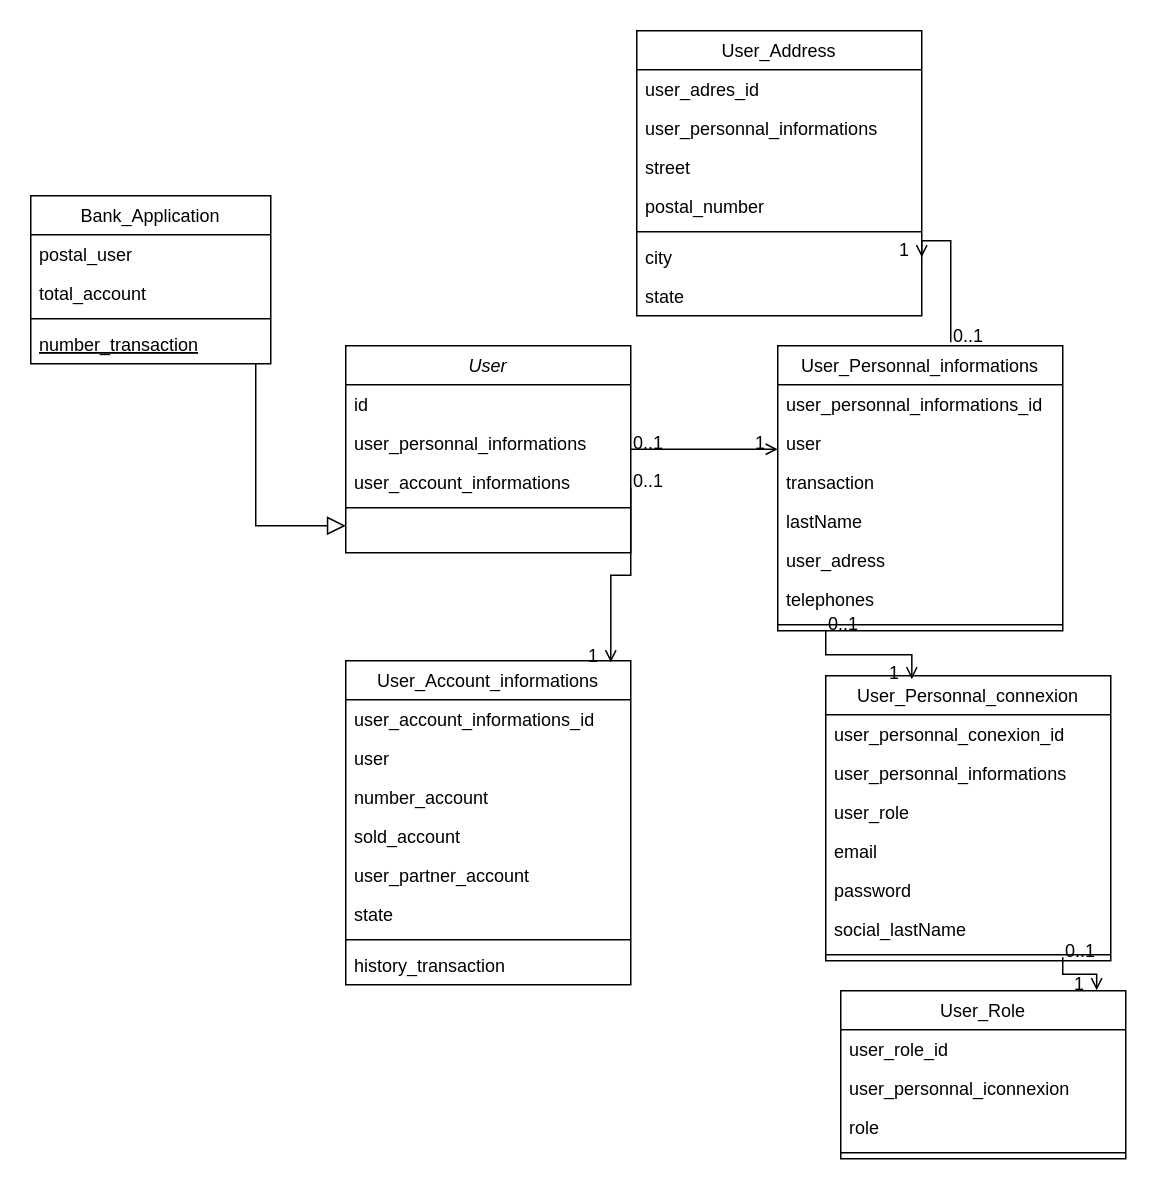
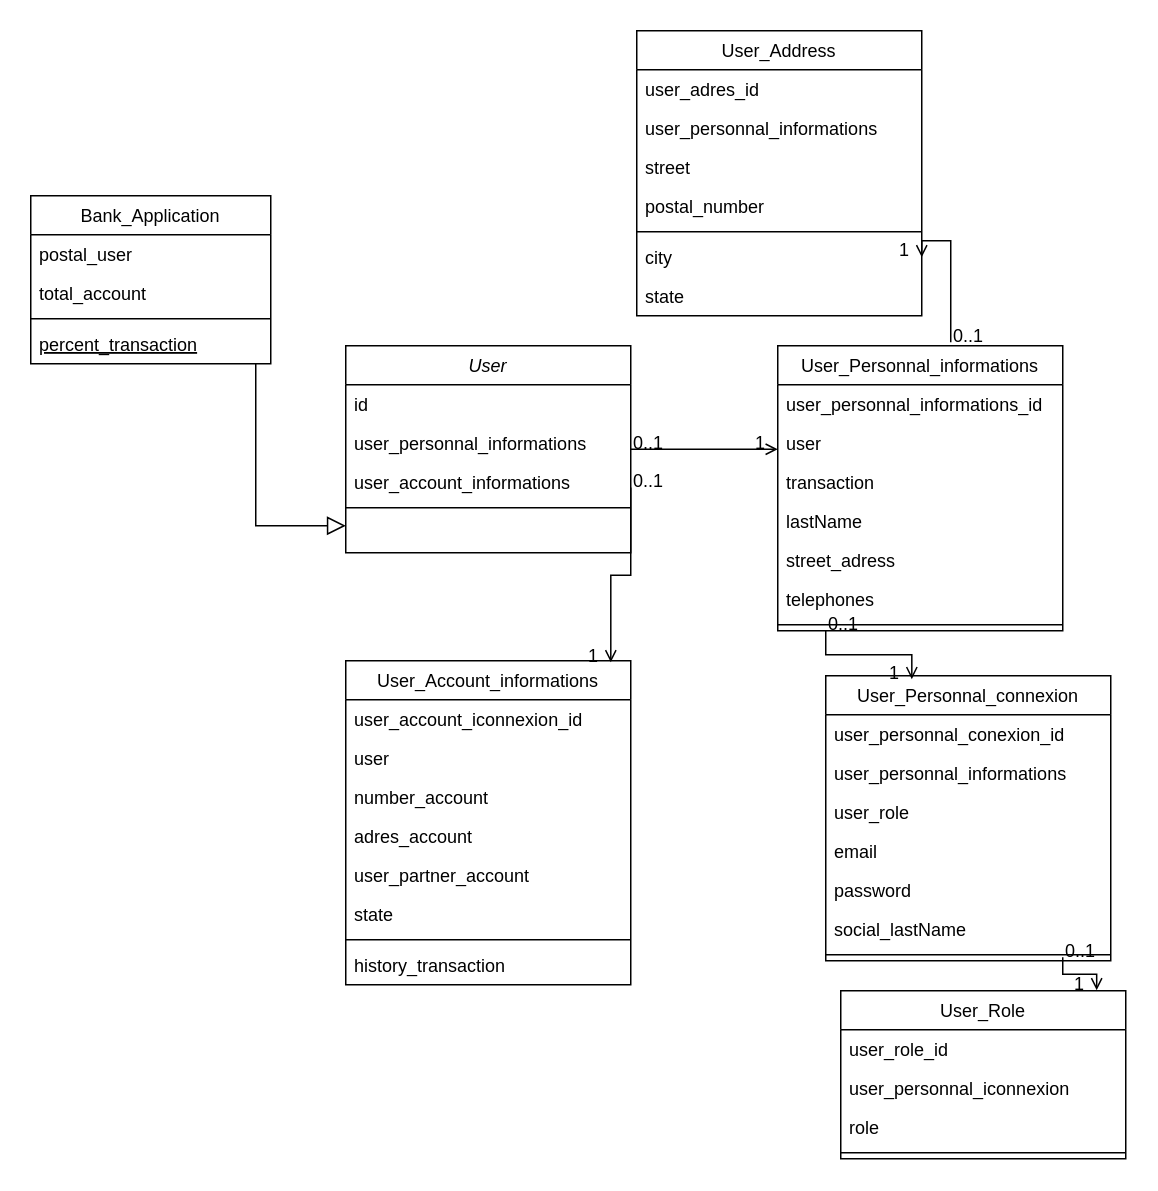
  <mxCell id="0" />
  <mxCell id="1" parent="0" />
  <mxCell id="2" value="User" style="swimlane;fontStyle=2;align=center;verticalAlign=top;childLayout=stackLayout;horizontal=1;startSize=26;horizontalStack=0;resizeParent=1;resizeLast=0;collapsible=1;marginBottom=0;rounded=0;shadow=0;strokeWidth=1;" parent="1" vertex="1"><mxGeometry x="230" y="230" width="190" height="138" as="geometry"><mxRectangle x="230" y="140" width="160" height="26" as="alternateBounds" /></mxGeometry></mxCell>
  <mxCell id="3" value="id" style="text;align=left;verticalAlign=top;spacingLeft=4;spacingRight=4;overflow=hidden;rotatable=0;points=[[0,0.5],[1,0.5]];portConstraint=eastwest;" parent="2" vertex="1"><mxGeometry y="26" width="190" height="26" as="geometry" /></mxCell>
  <mxCell id="4" value="user_personnal_informations" style="text;align=left;verticalAlign=top;spacingLeft=4;spacingRight=4;overflow=hidden;rotatable=0;points=[[0,0.5],[1,0.5]];portConstraint=eastwest;rounded=0;shadow=0;html=0;" parent="2" vertex="1"><mxGeometry y="52" width="190" height="26" as="geometry" /></mxCell>
  <mxCell id="5" value="user_account_informations" style="text;align=left;verticalAlign=top;spacingLeft=4;spacingRight=4;overflow=hidden;rotatable=0;points=[[0,0.5],[1,0.5]];portConstraint=eastwest;rounded=0;shadow=0;html=0;" parent="2" vertex="1"><mxGeometry y="78" width="190" height="26" as="geometry" /></mxCell>
  <mxCell id="6" value="" style="line;html=1;strokeWidth=1;align=left;verticalAlign=middle;spacingTop=-1;spacingLeft=3;spacingRight=3;rotatable=0;labelPosition=right;points=[];portConstraint=eastwest;" parent="2" vertex="1"><mxGeometry y="104" width="190" height="8" as="geometry" /></mxCell>
  <mxCell id="7" value="Bank_Application" style="swimlane;fontStyle=0;align=center;verticalAlign=top;childLayout=stackLayout;horizontal=1;startSize=26;horizontalStack=0;resizeParent=1;resizeLast=0;collapsible=1;marginBottom=0;rounded=0;shadow=0;strokeWidth=1;" parent="1" vertex="1"><mxGeometry x="20" y="130" width="160" height="112" as="geometry"><mxRectangle x="130" y="380" width="160" height="26" as="alternateBounds" /></mxGeometry></mxCell>
  <mxCell id="8" value="postal_user" style="text;align=left;verticalAlign=top;spacingLeft=4;spacingRight=4;overflow=hidden;rotatable=0;points=[[0,0.5],[1,0.5]];portConstraint=eastwest;" parent="7" vertex="1"><mxGeometry y="26" width="160" height="26" as="geometry" /></mxCell>
  <mxCell id="9" value="total_account" style="text;align=left;verticalAlign=top;spacingLeft=4;spacingRight=4;overflow=hidden;rotatable=0;points=[[0,0.5],[1,0.5]];portConstraint=eastwest;rounded=0;shadow=0;html=0;" parent="7" vertex="1"><mxGeometry y="52" width="160" height="26" as="geometry" /></mxCell>
  <mxCell id="10" value="" style="line;html=1;strokeWidth=1;align=left;verticalAlign=middle;spacingTop=-1;spacingLeft=3;spacingRight=3;rotatable=0;labelPosition=right;points=[];portConstraint=eastwest;" parent="7" vertex="1"><mxGeometry y="78" width="160" height="8" as="geometry" /></mxCell>
- <mxCell id="11" value="number_transaction" style="text;align=left;verticalAlign=top;spacingLeft=4;spacingRight=4;overflow=hidden;rotatable=0;points=[[0,0.5],[1,0.5]];portConstraint=eastwest;fontStyle=4" parent="7" vertex="1"><mxGeometry y="86" width="160" height="26" as="geometry" /></mxCell>
+ <mxCell id="11" value="percent_transaction" style="text;align=left;verticalAlign=top;spacingLeft=4;spacingRight=4;overflow=hidden;rotatable=0;points=[[0,0.5],[1,0.5]];portConstraint=eastwest;fontStyle=4" parent="7" vertex="1"><mxGeometry y="86" width="160" height="26" as="geometry" /></mxCell>
  <mxCell id="12" value="" style="endArrow=block;endSize=10;endFill=0;shadow=0;strokeWidth=1;rounded=0;edgeStyle=elbowEdgeStyle;elbow=vertical;" parent="1" source="7" target="2" edge="1"><mxGeometry width="160" relative="1" as="geometry"><mxPoint x="210" y="313" as="sourcePoint" /><mxPoint x="210" y="313" as="targetPoint" /><Array as="points"><mxPoint x="170" y="350" /><mxPoint x="280" y="530" /></Array></mxGeometry></mxCell>
  <mxCell id="13" value="User_Personnal_informations" style="swimlane;fontStyle=0;align=center;verticalAlign=top;childLayout=stackLayout;horizontal=1;startSize=26;horizontalStack=0;resizeParent=1;resizeLast=0;collapsible=1;marginBottom=0;rounded=0;shadow=0;strokeWidth=1;" parent="1" vertex="1"><mxGeometry x="518" y="230" width="190" height="190" as="geometry"><mxRectangle x="550" y="140" width="160" height="26" as="alternateBounds" /></mxGeometry></mxCell>
  <mxCell id="14" value="user_personnal_informations_id" style="text;align=left;verticalAlign=top;spacingLeft=4;spacingRight=4;overflow=hidden;rotatable=0;points=[[0,0.5],[1,0.5]];portConstraint=eastwest;" parent="13" vertex="1"><mxGeometry y="26" width="190" height="26" as="geometry" /></mxCell>
  <mxCell id="15" value="user" style="text;align=left;verticalAlign=top;spacingLeft=4;spacingRight=4;overflow=hidden;rotatable=0;points=[[0,0.5],[1,0.5]];portConstraint=eastwest;rounded=0;shadow=0;html=0;" vertex="1" parent="13"><mxGeometry y="52" width="190" height="26" as="geometry" /></mxCell>
  <mxCell id="16" value="transaction" style="text;align=left;verticalAlign=top;spacingLeft=4;spacingRight=4;overflow=hidden;rotatable=0;points=[[0,0.5],[1,0.5]];portConstraint=eastwest;rounded=0;shadow=0;html=0;" parent="13" vertex="1"><mxGeometry y="78" width="190" height="26" as="geometry" /></mxCell>
  <mxCell id="17" value="lastName" style="text;align=left;verticalAlign=top;spacingLeft=4;spacingRight=4;overflow=hidden;rotatable=0;points=[[0,0.5],[1,0.5]];portConstraint=eastwest;rounded=0;shadow=0;html=0;" parent="13" vertex="1"><mxGeometry y="104" width="190" height="26" as="geometry" /></mxCell>
- <mxCell id="18" value="user_adress" style="text;align=left;verticalAlign=top;spacingLeft=4;spacingRight=4;overflow=hidden;rotatable=0;points=[[0,0.5],[1,0.5]];portConstraint=eastwest;rounded=0;shadow=0;html=0;" parent="13" vertex="1"><mxGeometry y="130" width="190" height="26" as="geometry" /></mxCell>
+ <mxCell id="18" value="street_adress" style="text;align=left;verticalAlign=top;spacingLeft=4;spacingRight=4;overflow=hidden;rotatable=0;points=[[0,0.5],[1,0.5]];portConstraint=eastwest;rounded=0;shadow=0;html=0;" parent="13" vertex="1"><mxGeometry y="130" width="190" height="26" as="geometry" /></mxCell>
  <mxCell id="19" value="telephones" style="text;align=left;verticalAlign=top;spacingLeft=4;spacingRight=4;overflow=hidden;rotatable=0;points=[[0,0.5],[1,0.5]];portConstraint=eastwest;rounded=0;shadow=0;html=0;" parent="13" vertex="1"><mxGeometry y="156" width="190" height="26" as="geometry" /></mxCell>
  <mxCell id="20" value="" style="line;html=1;strokeWidth=1;align=left;verticalAlign=middle;spacingTop=-1;spacingLeft=3;spacingRight=3;rotatable=0;labelPosition=right;points=[];portConstraint=eastwest;" parent="13" vertex="1"><mxGeometry y="182" width="190" height="8" as="geometry" /></mxCell>
  <mxCell id="21" value="" style="endArrow=open;shadow=0;strokeWidth=1;rounded=0;endFill=1;edgeStyle=elbowEdgeStyle;elbow=vertical;" parent="1" source="2" target="13" edge="1"><mxGeometry x="0.5" y="41" relative="1" as="geometry"><mxPoint x="390" y="302" as="sourcePoint" /><mxPoint x="550" y="302" as="targetPoint" /><mxPoint x="-40" y="32" as="offset" /></mxGeometry></mxCell>
  <mxCell id="22" value="0..1" style="resizable=0;align=left;verticalAlign=bottom;labelBackgroundColor=none;fontSize=12;" parent="21" connectable="0" vertex="1"><mxGeometry x="-1" relative="1" as="geometry"><mxPoint y="4" as="offset" /></mxGeometry></mxCell>
  <mxCell id="23" value="1" style="resizable=0;align=right;verticalAlign=bottom;labelBackgroundColor=none;fontSize=12;" parent="21" connectable="0" vertex="1"><mxGeometry x="1" relative="1" as="geometry"><mxPoint x="-7" y="4" as="offset" /></mxGeometry></mxCell>
  <mxCell id="24" value="User_Personnal_connexion" style="swimlane;fontStyle=0;align=center;verticalAlign=top;childLayout=stackLayout;horizontal=1;startSize=26;horizontalStack=0;resizeParent=1;resizeLast=0;collapsible=1;marginBottom=0;rounded=0;shadow=0;strokeWidth=1;" vertex="1" parent="1"><mxGeometry x="550" y="450" width="190" height="190" as="geometry"><mxRectangle x="550" y="140" width="160" height="26" as="alternateBounds" /></mxGeometry></mxCell>
  <mxCell id="25" value="user_personnal_conexion_id" style="text;align=left;verticalAlign=top;spacingLeft=4;spacingRight=4;overflow=hidden;rotatable=0;points=[[0,0.5],[1,0.5]];portConstraint=eastwest;" vertex="1" parent="24"><mxGeometry y="26" width="190" height="26" as="geometry" /></mxCell>
  <mxCell id="26" value="user_personnal_informations" style="text;align=left;verticalAlign=top;spacingLeft=4;spacingRight=4;overflow=hidden;rotatable=0;points=[[0,0.5],[1,0.5]];portConstraint=eastwest;rounded=0;shadow=0;html=0;" vertex="1" parent="24"><mxGeometry y="52" width="190" height="26" as="geometry" /></mxCell>
  <mxCell id="27" value="user_role" style="text;align=left;verticalAlign=top;spacingLeft=4;spacingRight=4;overflow=hidden;rotatable=0;points=[[0,0.5],[1,0.5]];portConstraint=eastwest;rounded=0;shadow=0;html=0;" vertex="1" parent="24"><mxGeometry y="78" width="190" height="26" as="geometry" /></mxCell>
  <mxCell id="28" value="email" style="text;align=left;verticalAlign=top;spacingLeft=4;spacingRight=4;overflow=hidden;rotatable=0;points=[[0,0.5],[1,0.5]];portConstraint=eastwest;rounded=0;shadow=0;html=0;" vertex="1" parent="24"><mxGeometry y="104" width="190" height="26" as="geometry" /></mxCell>
  <mxCell id="29" value="password" style="text;align=left;verticalAlign=top;spacingLeft=4;spacingRight=4;overflow=hidden;rotatable=0;points=[[0,0.5],[1,0.5]];portConstraint=eastwest;rounded=0;shadow=0;html=0;" vertex="1" parent="24"><mxGeometry y="130" width="190" height="26" as="geometry" /></mxCell>
  <mxCell id="30" value="social_lastName" style="text;align=left;verticalAlign=top;spacingLeft=4;spacingRight=4;overflow=hidden;rotatable=0;points=[[0,0.5],[1,0.5]];portConstraint=eastwest;rounded=0;shadow=0;html=0;" vertex="1" parent="24"><mxGeometry y="156" width="190" height="26" as="geometry" /></mxCell>
  <mxCell id="31" value="" style="line;html=1;strokeWidth=1;align=left;verticalAlign=middle;spacingTop=-1;spacingLeft=3;spacingRight=3;rotatable=0;labelPosition=right;points=[];portConstraint=eastwest;" vertex="1" parent="24"><mxGeometry y="182" width="190" height="8" as="geometry" /></mxCell>
  <mxCell id="32" value="" style="endArrow=open;shadow=0;strokeWidth=1;rounded=0;endFill=1;edgeStyle=elbowEdgeStyle;elbow=vertical;entryX=0.302;entryY=0.012;entryDx=0;entryDy=0;entryPerimeter=0;" edge="1" parent="1" target="24"><mxGeometry x="0.5" y="41" relative="1" as="geometry"><mxPoint x="550" y="420" as="sourcePoint" /><mxPoint x="648" y="420" as="targetPoint" /><mxPoint x="-40" y="32" as="offset" /></mxGeometry></mxCell>
  <mxCell id="33" value="0..1" style="resizable=0;align=left;verticalAlign=bottom;labelBackgroundColor=none;fontSize=12;" connectable="0" vertex="1" parent="32"><mxGeometry x="-1" relative="1" as="geometry"><mxPoint y="4" as="offset" /></mxGeometry></mxCell>
  <mxCell id="34" value="1" style="resizable=0;align=right;verticalAlign=bottom;labelBackgroundColor=none;fontSize=12;" connectable="0" vertex="1" parent="32"><mxGeometry x="1" relative="1" as="geometry"><mxPoint x="-7" y="4" as="offset" /></mxGeometry></mxCell>
  <mxCell id="35" value="User_Address" style="swimlane;fontStyle=0;align=center;verticalAlign=top;childLayout=stackLayout;horizontal=1;startSize=26;horizontalStack=0;resizeParent=1;resizeLast=0;collapsible=1;marginBottom=0;rounded=0;shadow=0;strokeWidth=1;" vertex="1" parent="1"><mxGeometry x="424" y="20" width="190" height="190" as="geometry"><mxRectangle x="550" y="140" width="160" height="26" as="alternateBounds" /></mxGeometry></mxCell>
  <mxCell id="36" value="user_adres_id" style="text;align=left;verticalAlign=top;spacingLeft=4;spacingRight=4;overflow=hidden;rotatable=0;points=[[0,0.5],[1,0.5]];portConstraint=eastwest;" vertex="1" parent="35"><mxGeometry y="26" width="190" height="26" as="geometry" /></mxCell>
  <mxCell id="37" value="user_personnal_informations" style="text;align=left;verticalAlign=top;spacingLeft=4;spacingRight=4;overflow=hidden;rotatable=0;points=[[0,0.5],[1,0.5]];portConstraint=eastwest;rounded=0;shadow=0;html=0;" vertex="1" parent="35"><mxGeometry y="52" width="190" height="26" as="geometry" /></mxCell>
  <mxCell id="38" value="street" style="text;align=left;verticalAlign=top;spacingLeft=4;spacingRight=4;overflow=hidden;rotatable=0;points=[[0,0.5],[1,0.5]];portConstraint=eastwest;rounded=0;shadow=0;html=0;" vertex="1" parent="35"><mxGeometry y="78" width="190" height="26" as="geometry" /></mxCell>
  <mxCell id="39" value="postal_number&#10;" style="text;align=left;verticalAlign=top;spacingLeft=4;spacingRight=4;overflow=hidden;rotatable=0;points=[[0,0.5],[1,0.5]];portConstraint=eastwest;rounded=0;shadow=0;html=0;" vertex="1" parent="35"><mxGeometry y="104" width="190" height="26" as="geometry" /></mxCell>
  <mxCell id="40" value="" style="line;html=1;strokeWidth=1;align=left;verticalAlign=middle;spacingTop=-1;spacingLeft=3;spacingRight=3;rotatable=0;labelPosition=right;points=[];portConstraint=eastwest;" vertex="1" parent="35"><mxGeometry y="130" width="190" height="8" as="geometry" /></mxCell>
  <mxCell id="41" value="city" style="text;align=left;verticalAlign=top;spacingLeft=4;spacingRight=4;overflow=hidden;rotatable=0;points=[[0,0.5],[1,0.5]];portConstraint=eastwest;rounded=0;shadow=0;html=0;" vertex="1" parent="35"><mxGeometry y="138" width="190" height="26" as="geometry" /></mxCell>
  <mxCell id="42" value="state" style="text;align=left;verticalAlign=top;spacingLeft=4;spacingRight=4;overflow=hidden;rotatable=0;points=[[0,0.5],[1,0.5]];portConstraint=eastwest;rounded=0;shadow=0;html=0;" vertex="1" parent="35"><mxGeometry y="164" width="190" height="26" as="geometry" /></mxCell>
  <mxCell id="43" value="" style="endArrow=open;shadow=0;strokeWidth=1;rounded=0;endFill=1;edgeStyle=elbowEdgeStyle;elbow=vertical;entryX=1;entryY=0.5;entryDx=0;entryDy=0;exitX=0.607;exitY=-0.012;exitDx=0;exitDy=0;exitPerimeter=0;" edge="1" parent="1" source="13" target="41"><mxGeometry x="0.5" y="41" relative="1" as="geometry"><mxPoint x="630" y="190" as="sourcePoint" /><mxPoint x="687.38" y="221.968" as="targetPoint" /><mxPoint x="-40" y="32" as="offset" /><Array as="points"><mxPoint x="680" y="160" /><mxPoint x="620" y="140" /><mxPoint x="614" y="180" /></Array></mxGeometry></mxCell>
  <mxCell id="44" value="0..1" style="resizable=0;align=left;verticalAlign=bottom;labelBackgroundColor=none;fontSize=12;" connectable="0" vertex="1" parent="43"><mxGeometry x="-1" relative="1" as="geometry"><mxPoint y="4" as="offset" /></mxGeometry></mxCell>
  <mxCell id="45" value="1" style="resizable=0;align=right;verticalAlign=bottom;labelBackgroundColor=none;fontSize=12;" connectable="0" vertex="1" parent="43"><mxGeometry x="1" relative="1" as="geometry"><mxPoint x="-7" y="4" as="offset" /></mxGeometry></mxCell>
  <mxCell id="46" value="User_Role" style="swimlane;fontStyle=0;align=center;verticalAlign=top;childLayout=stackLayout;horizontal=1;startSize=26;horizontalStack=0;resizeParent=1;resizeLast=0;collapsible=1;marginBottom=0;rounded=0;shadow=0;strokeWidth=1;" vertex="1" parent="1"><mxGeometry x="560" y="660" width="190" height="112" as="geometry"><mxRectangle x="550" y="140" width="160" height="26" as="alternateBounds" /></mxGeometry></mxCell>
  <mxCell id="47" value="user_role_id" style="text;align=left;verticalAlign=top;spacingLeft=4;spacingRight=4;overflow=hidden;rotatable=0;points=[[0,0.5],[1,0.5]];portConstraint=eastwest;" vertex="1" parent="46"><mxGeometry y="26" width="190" height="26" as="geometry" /></mxCell>
  <mxCell id="48" value="user_personnal_iconnexion" style="text;align=left;verticalAlign=top;spacingLeft=4;spacingRight=4;overflow=hidden;rotatable=0;points=[[0,0.5],[1,0.5]];portConstraint=eastwest;rounded=0;shadow=0;html=0;" vertex="1" parent="46"><mxGeometry y="52" width="190" height="26" as="geometry" /></mxCell>
  <mxCell id="49" value="role" style="text;align=left;verticalAlign=top;spacingLeft=4;spacingRight=4;overflow=hidden;rotatable=0;points=[[0,0.5],[1,0.5]];portConstraint=eastwest;rounded=0;shadow=0;html=0;" vertex="1" parent="46"><mxGeometry y="78" width="190" height="26" as="geometry" /></mxCell>
  <mxCell id="50" value="" style="line;html=1;strokeWidth=1;align=left;verticalAlign=middle;spacingTop=-1;spacingLeft=3;spacingRight=3;rotatable=0;labelPosition=right;points=[];portConstraint=eastwest;" vertex="1" parent="46"><mxGeometry y="104" width="190" height="8" as="geometry" /></mxCell>
  <mxCell id="51" value="" style="endArrow=open;shadow=0;strokeWidth=1;rounded=0;endFill=1;edgeStyle=elbowEdgeStyle;elbow=vertical;entryX=0.898;entryY=-0.003;entryDx=0;entryDy=0;entryPerimeter=0;" edge="1" parent="1" target="46"><mxGeometry x="0.5" y="41" relative="1" as="geometry"><mxPoint x="708" y="637.72" as="sourcePoint" /><mxPoint x="765.38" y="670" as="targetPoint" /><mxPoint x="-40" y="32" as="offset" /></mxGeometry></mxCell>
  <mxCell id="52" value="0..1" style="resizable=0;align=left;verticalAlign=bottom;labelBackgroundColor=none;fontSize=12;" connectable="0" vertex="1" parent="51"><mxGeometry x="-1" relative="1" as="geometry"><mxPoint y="4" as="offset" /></mxGeometry></mxCell>
  <mxCell id="53" value="1" style="resizable=0;align=right;verticalAlign=bottom;labelBackgroundColor=none;fontSize=12;" connectable="0" vertex="1" parent="51"><mxGeometry x="1" relative="1" as="geometry"><mxPoint x="-7" y="4" as="offset" /></mxGeometry></mxCell>
  <mxCell id="54" value="User_Account_informations" style="swimlane;fontStyle=0;align=center;verticalAlign=top;childLayout=stackLayout;horizontal=1;startSize=26;horizontalStack=0;resizeParent=1;resizeLast=0;collapsible=1;marginBottom=0;rounded=0;shadow=0;strokeWidth=1;" vertex="1" parent="1"><mxGeometry x="230" y="440" width="190" height="216" as="geometry"><mxRectangle x="550" y="140" width="160" height="26" as="alternateBounds" /></mxGeometry></mxCell>
- <mxCell id="55" value="user_account_informations_id" style="text;align=left;verticalAlign=top;spacingLeft=4;spacingRight=4;overflow=hidden;rotatable=0;points=[[0,0.5],[1,0.5]];portConstraint=eastwest;" vertex="1" parent="54"><mxGeometry y="26" width="190" height="26" as="geometry" /></mxCell>
+ <mxCell id="55" value="user_account_iconnexion_id" style="text;align=left;verticalAlign=top;spacingLeft=4;spacingRight=4;overflow=hidden;rotatable=0;points=[[0,0.5],[1,0.5]];portConstraint=eastwest;" vertex="1" parent="54"><mxGeometry y="26" width="190" height="26" as="geometry" /></mxCell>
  <mxCell id="56" value="user" style="text;align=left;verticalAlign=top;spacingLeft=4;spacingRight=4;overflow=hidden;rotatable=0;points=[[0,0.5],[1,0.5]];portConstraint=eastwest;rounded=0;shadow=0;html=0;" vertex="1" parent="54"><mxGeometry y="52" width="190" height="26" as="geometry" /></mxCell>
  <mxCell id="57" value="number_account" style="text;align=left;verticalAlign=top;spacingLeft=4;spacingRight=4;overflow=hidden;rotatable=0;points=[[0,0.5],[1,0.5]];portConstraint=eastwest;rounded=0;shadow=0;html=0;" vertex="1" parent="54"><mxGeometry y="78" width="190" height="26" as="geometry" /></mxCell>
- <mxCell id="58" value="sold_account" style="text;align=left;verticalAlign=top;spacingLeft=4;spacingRight=4;overflow=hidden;rotatable=0;points=[[0,0.5],[1,0.5]];portConstraint=eastwest;rounded=0;shadow=0;html=0;" vertex="1" parent="54"><mxGeometry y="104" width="190" height="26" as="geometry" /></mxCell>
+ <mxCell id="58" value="adres_account" style="text;align=left;verticalAlign=top;spacingLeft=4;spacingRight=4;overflow=hidden;rotatable=0;points=[[0,0.5],[1,0.5]];portConstraint=eastwest;rounded=0;shadow=0;html=0;" vertex="1" parent="54"><mxGeometry y="104" width="190" height="26" as="geometry" /></mxCell>
  <mxCell id="59" value="user_partner_account" style="text;align=left;verticalAlign=top;spacingLeft=4;spacingRight=4;overflow=hidden;rotatable=0;points=[[0,0.5],[1,0.5]];portConstraint=eastwest;rounded=0;shadow=0;html=0;" vertex="1" parent="54"><mxGeometry y="130" width="190" height="26" as="geometry" /></mxCell>
  <mxCell id="60" value="state" style="text;align=left;verticalAlign=top;spacingLeft=4;spacingRight=4;overflow=hidden;rotatable=0;points=[[0,0.5],[1,0.5]];portConstraint=eastwest;rounded=0;shadow=0;html=0;" vertex="1" parent="54"><mxGeometry y="156" width="190" height="26" as="geometry" /></mxCell>
  <mxCell id="61" value="" style="line;html=1;strokeWidth=1;align=left;verticalAlign=middle;spacingTop=-1;spacingLeft=3;spacingRight=3;rotatable=0;labelPosition=right;points=[];portConstraint=eastwest;" vertex="1" parent="54"><mxGeometry y="182" width="190" height="8" as="geometry" /></mxCell>
  <mxCell id="62" value="history_transaction" style="text;align=left;verticalAlign=top;spacingLeft=4;spacingRight=4;overflow=hidden;rotatable=0;points=[[0,0.5],[1,0.5]];portConstraint=eastwest;rounded=0;shadow=0;html=0;" vertex="1" parent="54"><mxGeometry y="190" width="190" height="26" as="geometry" /></mxCell>
  <mxCell id="63" value="" style="endArrow=open;shadow=0;strokeWidth=1;rounded=0;endFill=1;edgeStyle=elbowEdgeStyle;elbow=vertical;entryX=0.93;entryY=0.005;entryDx=0;entryDy=0;entryPerimeter=0;" edge="1" parent="1" target="54"><mxGeometry x="0.5" y="41" relative="1" as="geometry"><mxPoint x="420" y="324.5" as="sourcePoint" /><mxPoint x="480" y="450" as="targetPoint" /><mxPoint x="-40" y="32" as="offset" /></mxGeometry></mxCell>
  <mxCell id="64" value="0..1" style="resizable=0;align=left;verticalAlign=bottom;labelBackgroundColor=none;fontSize=12;" connectable="0" vertex="1" parent="63"><mxGeometry x="-1" relative="1" as="geometry"><mxPoint y="4" as="offset" /></mxGeometry></mxCell>
  <mxCell id="65" value="1" style="resizable=0;align=right;verticalAlign=bottom;labelBackgroundColor=none;fontSize=12;" connectable="0" vertex="1" parent="63"><mxGeometry x="1" relative="1" as="geometry"><mxPoint x="-7" y="4" as="offset" /></mxGeometry></mxCell>
